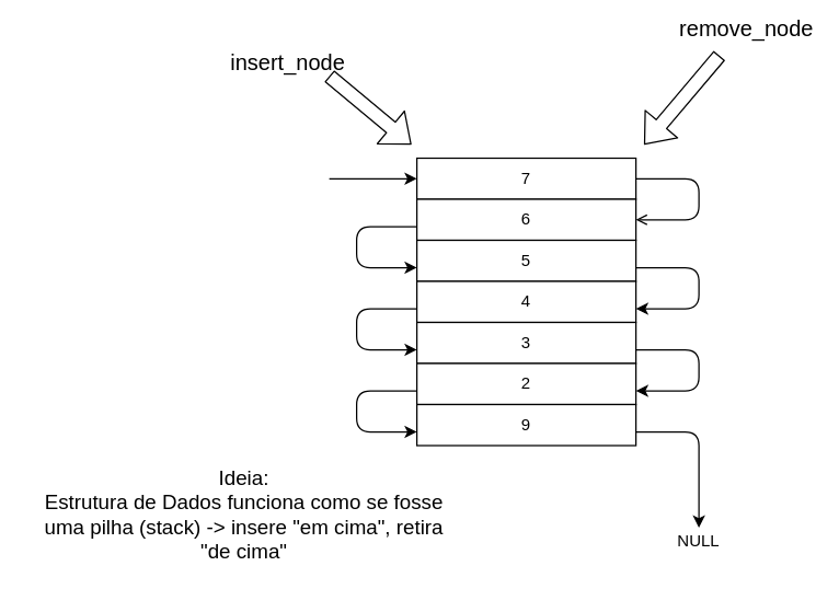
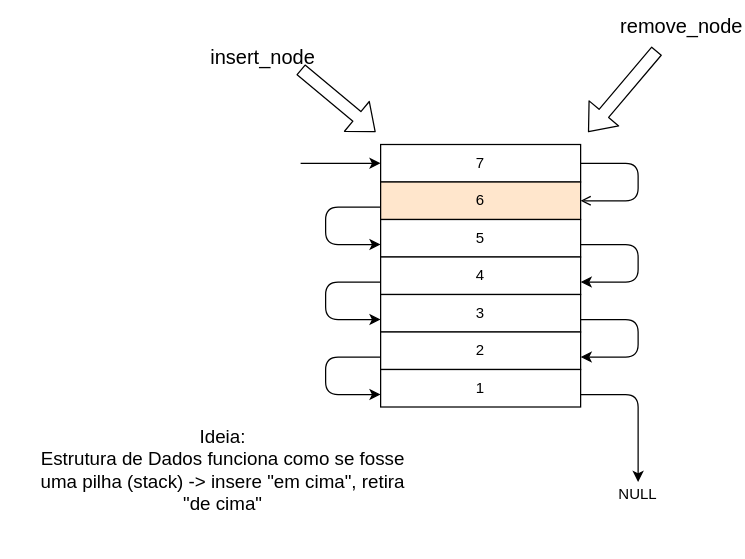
  <mxCell id="0" />
  <mxCell id="1" parent="0" />
  <mxCell id="2" value="7" style="rounded=0;whiteSpace=wrap;html=1;" vertex="1" parent="1"><mxGeometry x="304" y="115" width="160" height="30" as="geometry" /></mxCell>
- <mxCell id="3" value="6" style="rounded=0;whiteSpace=wrap;html=1;" vertex="1" parent="1"><mxGeometry x="304" y="145" width="160" height="30" as="geometry" /></mxCell>
+ <mxCell id="3" value="6" style="rounded=0;whiteSpace=wrap;html=1;fillColor=#ffe6cc;" vertex="1" parent="1"><mxGeometry x="304" y="145" width="160" height="30" as="geometry" /></mxCell>
  <mxCell id="4" value="5" style="rounded=0;whiteSpace=wrap;html=1;" vertex="1" parent="1"><mxGeometry x="304" y="175" width="160" height="30" as="geometry" /></mxCell>
  <mxCell id="5" value="4" style="rounded=0;whiteSpace=wrap;html=1;" vertex="1" parent="1"><mxGeometry x="304" y="205" width="160" height="30" as="geometry" /></mxCell>
  <mxCell id="6" value="3" style="rounded=0;whiteSpace=wrap;html=1;" vertex="1" parent="1"><mxGeometry x="304" y="235" width="160" height="30" as="geometry" /></mxCell>
  <mxCell id="7" value="2" style="rounded=0;whiteSpace=wrap;html=1;" vertex="1" parent="1"><mxGeometry x="304" y="265" width="160" height="30" as="geometry" /></mxCell>
- <mxCell id="8" value="9" style="rounded=0;whiteSpace=wrap;html=1;" vertex="1" parent="1"><mxGeometry x="304" y="295" width="160" height="30" as="geometry" /></mxCell>
+ <mxCell id="8" value="1" style="rounded=0;whiteSpace=wrap;html=1;" vertex="1" parent="1"><mxGeometry x="304" y="295" width="160" height="30" as="geometry" /></mxCell>
  <mxCell id="9" value="" style="endArrow=classic;html=1;entryX=0;entryY=0.5;entryDx=0;entryDy=0;" edge="1" parent="1" target="2"><mxGeometry width="50" height="50" relative="1" as="geometry"><mxPoint x="240" y="130" as="sourcePoint" /><mxPoint x="240" y="105" as="targetPoint" /></mxGeometry></mxCell>
  <mxCell id="10" value="" style="endArrow=open;html=1;exitX=1;exitY=0.5;exitDx=0;exitDy=0;entryX=1;entryY=0.5;entryDx=0;entryDy=0;" edge="1" parent="1" source="2" target="3"><mxGeometry width="50" height="50" relative="1" as="geometry"><mxPoint x="370" y="235" as="sourcePoint" /><mxPoint x="420" y="185" as="targetPoint" /><Array as="points"><mxPoint x="510" y="130" /><mxPoint x="510" y="160" /></Array></mxGeometry></mxCell>
  <mxCell id="11" value="" style="endArrow=classic;html=1;exitX=1;exitY=0.5;exitDx=0;exitDy=0;entryX=1;entryY=0.5;entryDx=0;entryDy=0;" edge="1" parent="1"><mxGeometry width="50" height="50" relative="1" as="geometry"><mxPoint x="304" y="165" as="sourcePoint" /><mxPoint x="304" y="195" as="targetPoint" /><Array as="points"><mxPoint x="260" y="165" /><mxPoint x="260" y="195" /></Array></mxGeometry></mxCell>
  <mxCell id="12" value="" style="endArrow=classic;html=1;exitX=1;exitY=0.5;exitDx=0;exitDy=0;entryX=1;entryY=0.5;entryDx=0;entryDy=0;" edge="1" parent="1"><mxGeometry width="50" height="50" relative="1" as="geometry"><mxPoint x="304" y="225" as="sourcePoint" /><mxPoint x="304" y="255" as="targetPoint" /><Array as="points"><mxPoint x="260" y="225" /><mxPoint x="260" y="255" /></Array></mxGeometry></mxCell>
  <mxCell id="13" value="" style="endArrow=classic;html=1;exitX=1;exitY=0.5;exitDx=0;exitDy=0;entryX=1;entryY=0.5;entryDx=0;entryDy=0;" edge="1" parent="1"><mxGeometry width="50" height="50" relative="1" as="geometry"><mxPoint x="304" y="285" as="sourcePoint" /><mxPoint x="304" y="315" as="targetPoint" /><Array as="points"><mxPoint x="260" y="285" /><mxPoint x="260" y="315" /></Array></mxGeometry></mxCell>
  <mxCell id="14" value="" style="endArrow=classic;html=1;exitX=1;exitY=0.5;exitDx=0;exitDy=0;entryX=1;entryY=0.5;entryDx=0;entryDy=0;" edge="1" parent="1"><mxGeometry width="50" height="50" relative="1" as="geometry"><mxPoint x="464" y="195" as="sourcePoint" /><mxPoint x="464" y="225" as="targetPoint" /><Array as="points"><mxPoint x="510" y="195" /><mxPoint x="510" y="225" /></Array></mxGeometry></mxCell>
  <mxCell id="15" value="" style="endArrow=classic;html=1;exitX=1;exitY=0.5;exitDx=0;exitDy=0;entryX=1;entryY=0.5;entryDx=0;entryDy=0;" edge="1" parent="1"><mxGeometry width="50" height="50" relative="1" as="geometry"><mxPoint x="464" y="255" as="sourcePoint" /><mxPoint x="464" y="285" as="targetPoint" /><Array as="points"><mxPoint x="510" y="255" /><mxPoint x="510" y="285" /></Array></mxGeometry></mxCell>
  <mxCell id="16" value="" style="endArrow=classic;html=1;exitX=1;exitY=0.5;exitDx=0;exitDy=0;" edge="1" parent="1"><mxGeometry width="50" height="50" relative="1" as="geometry"><mxPoint x="464" y="315" as="sourcePoint" /><mxPoint x="510" y="385" as="targetPoint" /><Array as="points"><mxPoint x="510" y="315" /><mxPoint x="510" y="345" /></Array></mxGeometry></mxCell>
  <mxCell id="17" value="NULL" style="text;html=1;strokeColor=none;fillColor=none;align=center;verticalAlign=middle;whiteSpace=wrap;rounded=0;" vertex="1" parent="1"><mxGeometry x="490" y="385" width="40" height="20" as="geometry" /></mxCell>
  <mxCell id="18" value="" style="shape=flexArrow;endArrow=classic;html=1;" edge="1" parent="1"><mxGeometry width="50" height="50" relative="1" as="geometry"><mxPoint x="240" y="55" as="sourcePoint" /><mxPoint x="300" y="105" as="targetPoint" /></mxGeometry></mxCell>
  <mxCell id="19" value="&lt;font style=&quot;font-size: 16px&quot;&gt;insert_node&lt;/font&gt;" style="text;html=1;strokeColor=none;fillColor=none;align=center;verticalAlign=middle;whiteSpace=wrap;rounded=0;" vertex="1" parent="1"><mxGeometry x="190" y="35" width="40" height="20" as="geometry" /></mxCell>
  <mxCell id="20" value="" style="shape=flexArrow;endArrow=classic;html=1;exitX=0;exitY=1;exitDx=0;exitDy=0;" edge="1" parent="1" source="21"><mxGeometry width="50" height="50" relative="1" as="geometry"><mxPoint x="570" y="55" as="sourcePoint" /><mxPoint x="470" y="105" as="targetPoint" /></mxGeometry></mxCell>
  <mxCell id="21" value="&lt;div&gt;&lt;font style=&quot;font-size: 16px&quot;&gt;remove_node&lt;/font&gt;&lt;/div&gt;&lt;div&gt;&lt;font style=&quot;font-size: 16px&quot;&gt;&lt;br&gt;&lt;/font&gt;&lt;/div&gt;" style="text;html=1;strokeColor=none;fillColor=none;align=center;verticalAlign=middle;whiteSpace=wrap;rounded=0;" vertex="1" parent="1"><mxGeometry x="525" y="20" width="40" height="20" as="geometry" /></mxCell>
  <mxCell id="22" value="&lt;div style=&quot;font-size: 15px&quot;&gt;&lt;font style=&quot;font-size: 15px&quot;&gt;Ideia:&lt;/font&gt;&lt;/div&gt;&lt;div style=&quot;font-size: 15px&quot;&gt;&lt;font style=&quot;font-size: 15px&quot;&gt;Estrutura de Dados funciona como se fosse uma pilha (stack) -&amp;gt; insere &quot;em cima&quot;, retira &quot;de cima&quot;&lt;br&gt;&lt;/font&gt;&lt;/div&gt;" style="text;html=1;strokeColor=none;fillColor=none;align=center;verticalAlign=middle;whiteSpace=wrap;rounded=0;" vertex="1" parent="1"><mxGeometry x="20" y="325" width="316" height="100" as="geometry" /></mxCell>
